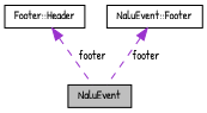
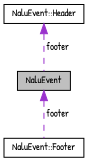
  digraph {
    fontname="Patrick Hand"
    node [color=black fillcolor=white fontname="Patrick Hand" fontsize=10 shape=record style=filled]
    edge [color=darkorchid3 dir=back fontname="Patrick Hand" fontsize=10 labelfontname=Helvetica labelfontsize=10 style=dashed]
    n1 [fillcolor=grey75 fontcolor=black height=0.2 label=NaluEvent width=0.4]
-   n2 [height=0.2 label="Footer::Header" width=0.4]
+   n2 [height=0.2 label="NaluEvent::Header" width=0.4]
    n3 [height=0.2 label="NaluEvent::Footer" width=0.4]
    n2 -> n1 [label=" footer"]
-   n3 -> n1 [label=" footer"]
+   n1 -> n3 [label=" footer"]
  }
